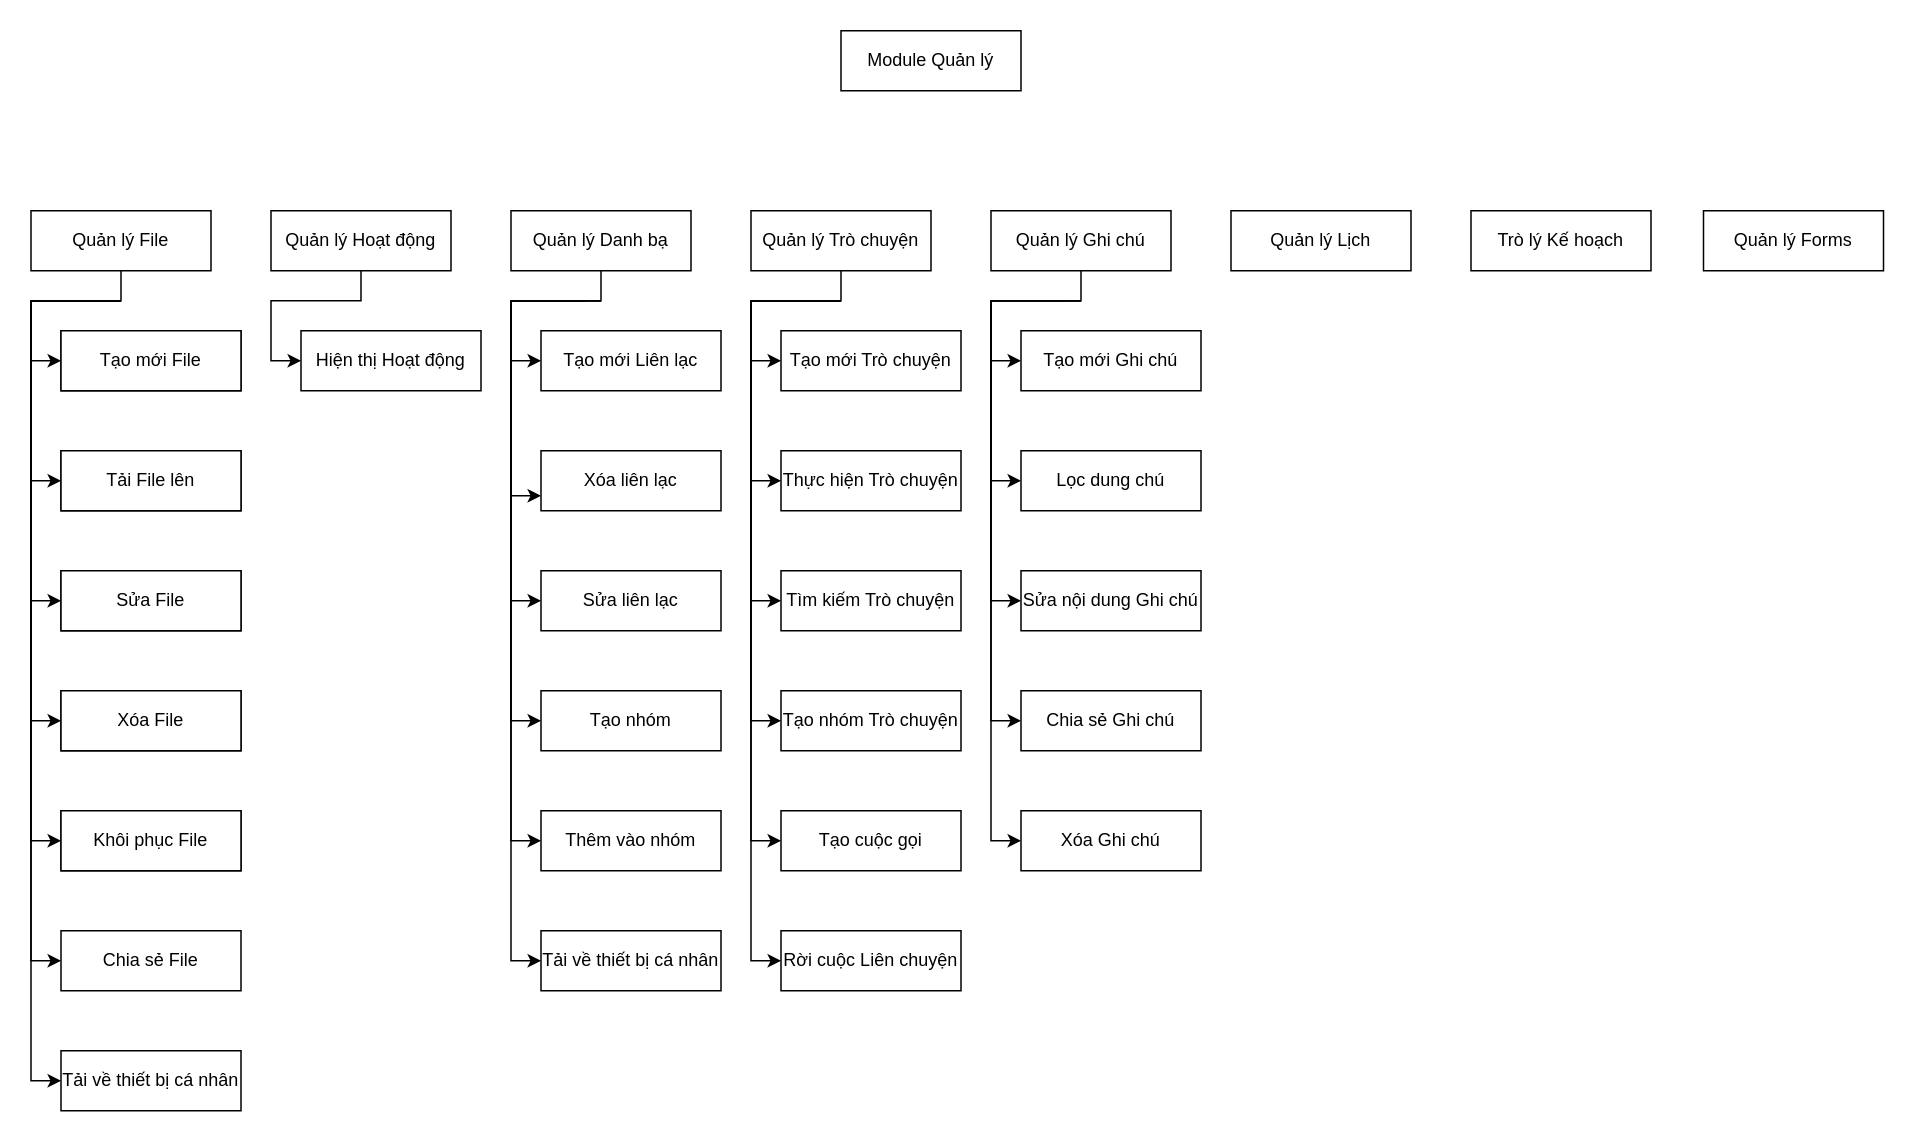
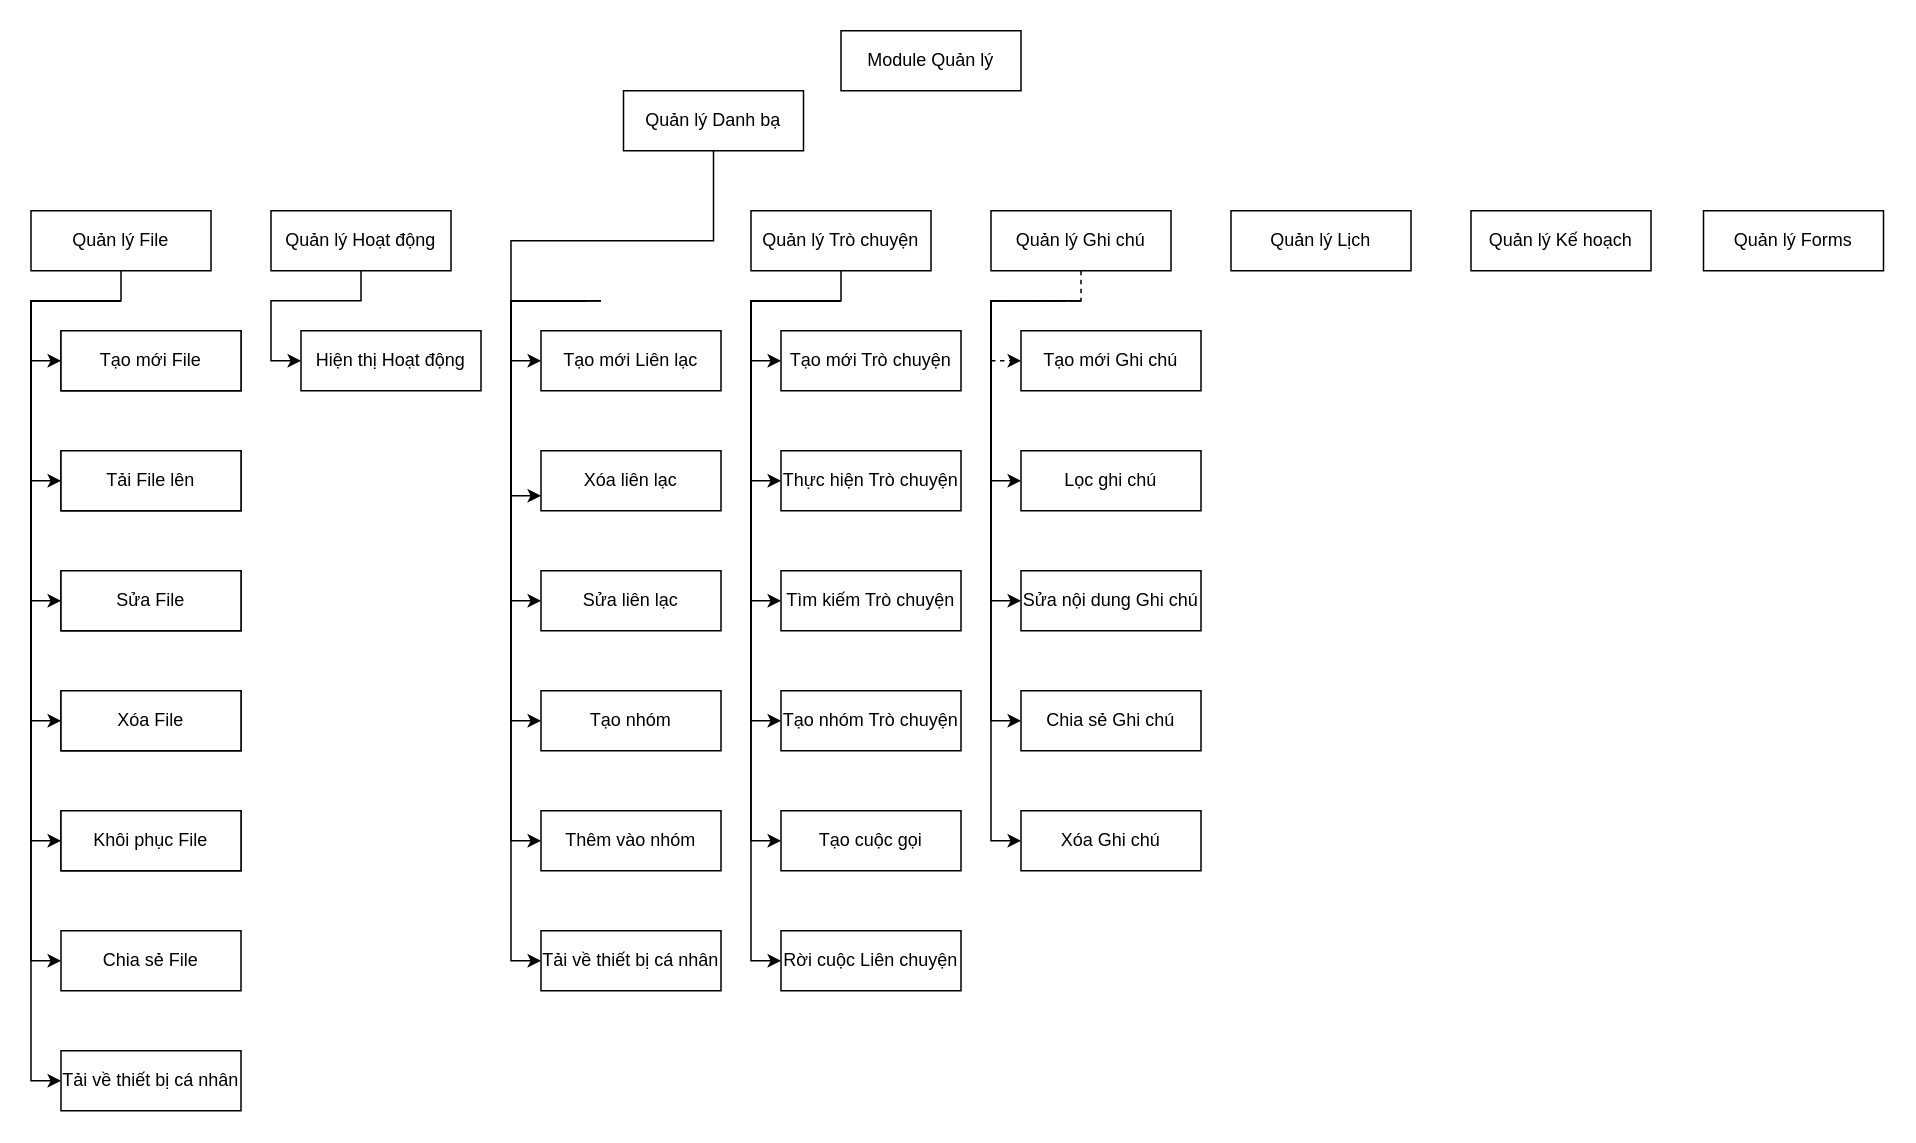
  <mxCell id="0" />
  <mxCell id="1" parent="0" />
  <mxCell id="2" value="Module Quản lý" style="rounded=0;whiteSpace=wrap;html=1;" vertex="1" parent="1"><mxGeometry x="560" y="20" width="120" height="40" as="geometry" /></mxCell>
  <mxCell id="3" style="edgeStyle=orthogonalEdgeStyle;rounded=0;orthogonalLoop=1;jettySize=auto;html=1;entryX=0;entryY=0.5;entryDx=0;entryDy=0;" edge="1" parent="1" source="10" target="35"><mxGeometry relative="1" as="geometry" /></mxCell>
  <mxCell id="4" style="edgeStyle=orthogonalEdgeStyle;rounded=0;orthogonalLoop=1;jettySize=auto;html=1;entryX=0;entryY=0.5;entryDx=0;entryDy=0;" edge="1" parent="1" target="36"><mxGeometry relative="1" as="geometry"><mxPoint x="80" y="200" as="sourcePoint" /><Array as="points"><mxPoint x="20" y="320" /></Array></mxGeometry></mxCell>
  <mxCell id="5" style="edgeStyle=orthogonalEdgeStyle;rounded=0;orthogonalLoop=1;jettySize=auto;html=1;entryX=0;entryY=0.5;entryDx=0;entryDy=0;" edge="1" parent="1" target="37"><mxGeometry relative="1" as="geometry"><mxPoint x="80" y="200" as="sourcePoint" /><Array as="points"><mxPoint x="20" y="400" /></Array></mxGeometry></mxCell>
  <mxCell id="6" style="edgeStyle=orthogonalEdgeStyle;rounded=0;orthogonalLoop=1;jettySize=auto;html=1;entryX=0;entryY=0.5;entryDx=0;entryDy=0;" edge="1" parent="1" target="38"><mxGeometry relative="1" as="geometry"><mxPoint x="80" y="200" as="sourcePoint" /><Array as="points"><mxPoint x="20" y="480" /></Array></mxGeometry></mxCell>
  <mxCell id="7" style="edgeStyle=orthogonalEdgeStyle;rounded=0;orthogonalLoop=1;jettySize=auto;html=1;entryX=0;entryY=0.5;entryDx=0;entryDy=0;" edge="1" parent="1" target="40"><mxGeometry relative="1" as="geometry"><mxPoint x="80" y="200" as="sourcePoint" /><Array as="points"><mxPoint x="20" y="560" /></Array></mxGeometry></mxCell>
  <mxCell id="8" style="edgeStyle=orthogonalEdgeStyle;rounded=0;orthogonalLoop=1;jettySize=auto;html=1;entryX=0;entryY=0.5;entryDx=0;entryDy=0;" edge="1" parent="1" target="39"><mxGeometry relative="1" as="geometry"><mxPoint x="80" y="200" as="sourcePoint" /><Array as="points"><mxPoint x="20" y="640" /></Array></mxGeometry></mxCell>
  <mxCell id="9" style="edgeStyle=orthogonalEdgeStyle;rounded=0;orthogonalLoop=1;jettySize=auto;html=1;entryX=0;entryY=0.5;entryDx=0;entryDy=0;" edge="1" parent="1" target="49"><mxGeometry relative="1" as="geometry"><mxPoint x="80" y="200" as="sourcePoint" /><Array as="points"><mxPoint x="20" y="720" /></Array></mxGeometry></mxCell>
  <mxCell id="10" value="Quản lý File" style="rounded=0;whiteSpace=wrap;html=1;" vertex="1" parent="1"><mxGeometry x="20" y="140" width="120" height="40" as="geometry" /></mxCell>
  <mxCell id="11" style="edgeStyle=orthogonalEdgeStyle;rounded=0;orthogonalLoop=1;jettySize=auto;html=1;entryX=0;entryY=0.5;entryDx=0;entryDy=0;" edge="1" parent="1" source="12" target="41"><mxGeometry relative="1" as="geometry" /></mxCell>
  <mxCell id="12" value="Quản lý Hoạt động" style="rounded=0;whiteSpace=wrap;html=1;" vertex="1" parent="1"><mxGeometry x="180" y="140" width="120" height="40" as="geometry" /></mxCell>
  <mxCell id="13" style="edgeStyle=orthogonalEdgeStyle;rounded=0;orthogonalLoop=1;jettySize=auto;html=1;entryX=0;entryY=0.5;entryDx=0;entryDy=0;" edge="1" parent="1" source="19" target="50"><mxGeometry relative="1" as="geometry" /></mxCell>
  <mxCell id="14" style="edgeStyle=orthogonalEdgeStyle;rounded=0;orthogonalLoop=1;jettySize=auto;html=1;entryX=0;entryY=0.5;entryDx=0;entryDy=0;" edge="1" parent="1" target="51"><mxGeometry relative="1" as="geometry"><mxPoint x="560" y="200" as="sourcePoint" /><Array as="points"><mxPoint x="500" y="320" /></Array></mxGeometry></mxCell>
  <mxCell id="15" style="edgeStyle=orthogonalEdgeStyle;rounded=0;orthogonalLoop=1;jettySize=auto;html=1;entryX=0;entryY=0.5;entryDx=0;entryDy=0;" edge="1" parent="1" target="52"><mxGeometry relative="1" as="geometry"><mxPoint x="560" y="200" as="sourcePoint" /><Array as="points"><mxPoint x="500" y="400" /></Array></mxGeometry></mxCell>
  <mxCell id="16" style="edgeStyle=orthogonalEdgeStyle;rounded=0;orthogonalLoop=1;jettySize=auto;html=1;entryX=0;entryY=0.5;entryDx=0;entryDy=0;" edge="1" parent="1" target="53"><mxGeometry relative="1" as="geometry"><mxPoint x="560" y="200" as="sourcePoint" /><Array as="points"><mxPoint x="500" y="480" /></Array></mxGeometry></mxCell>
  <mxCell id="17" style="edgeStyle=orthogonalEdgeStyle;rounded=0;orthogonalLoop=1;jettySize=auto;html=1;entryX=0;entryY=0.5;entryDx=0;entryDy=0;" edge="1" parent="1" target="54"><mxGeometry relative="1" as="geometry"><mxPoint x="560" y="200" as="sourcePoint" /><Array as="points"><mxPoint x="500" y="560" /></Array></mxGeometry></mxCell>
  <mxCell id="18" style="edgeStyle=orthogonalEdgeStyle;rounded=0;orthogonalLoop=1;jettySize=auto;html=1;entryX=0;entryY=0.5;entryDx=0;entryDy=0;" edge="1" parent="1" target="55"><mxGeometry relative="1" as="geometry"><mxPoint x="560" y="200" as="sourcePoint" /><Array as="points"><mxPoint x="500" y="640" /></Array></mxGeometry></mxCell>
  <mxCell id="19" value="Quản lý Trò chuyện" style="rounded=0;whiteSpace=wrap;html=1;" vertex="1" parent="1"><mxGeometry x="500" y="140" width="120" height="40" as="geometry" /></mxCell>
  <mxCell id="20" style="edgeStyle=orthogonalEdgeStyle;rounded=0;orthogonalLoop=1;jettySize=auto;html=1;entryX=0;entryY=0.5;entryDx=0;entryDy=0;" edge="1" parent="1" source="25" target="43"><mxGeometry relative="1" as="geometry" /></mxCell>
  <mxCell id="21" style="edgeStyle=orthogonalEdgeStyle;rounded=0;orthogonalLoop=1;jettySize=auto;html=1;entryX=0;entryY=0.75;entryDx=0;entryDy=0;" edge="1" parent="1" target="44"><mxGeometry relative="1" as="geometry"><mxPoint x="390" y="200" as="sourcePoint" /><Array as="points"><mxPoint x="340" y="330" /></Array></mxGeometry></mxCell>
  <mxCell id="22" style="edgeStyle=orthogonalEdgeStyle;rounded=0;orthogonalLoop=1;jettySize=auto;html=1;entryX=0;entryY=0.5;entryDx=0;entryDy=0;" edge="1" parent="1" target="45"><mxGeometry relative="1" as="geometry"><mxPoint x="400" y="200" as="sourcePoint" /><Array as="points"><mxPoint x="340" y="400" /></Array></mxGeometry></mxCell>
  <mxCell id="23" style="edgeStyle=orthogonalEdgeStyle;rounded=0;orthogonalLoop=1;jettySize=auto;html=1;entryX=0;entryY=0.5;entryDx=0;entryDy=0;" edge="1" parent="1" target="46"><mxGeometry relative="1" as="geometry"><mxPoint x="400" y="200" as="sourcePoint" /><Array as="points"><mxPoint x="340" y="480" /></Array></mxGeometry></mxCell>
  <mxCell id="24" style="edgeStyle=orthogonalEdgeStyle;rounded=0;orthogonalLoop=1;jettySize=auto;html=1;entryX=0;entryY=0.5;entryDx=0;entryDy=0;" edge="1" parent="1" target="48"><mxGeometry relative="1" as="geometry"><mxPoint x="390" y="200" as="sourcePoint" /><Array as="points"><mxPoint x="340" y="560" /></Array></mxGeometry></mxCell>
- <mxCell id="25" value="Quản lý Danh bạ" style="rounded=0;whiteSpace=wrap;html=1;" vertex="1" parent="1"><mxGeometry x="340" y="140" width="120" height="40" as="geometry" /></mxCell>
+ <mxCell id="25" value="Quản lý Danh bạ" style="rounded=0;whiteSpace=wrap;html=1;" vertex="1" parent="1"><mxGeometry x="415" y="60" width="120" height="40" as="geometry" /></mxCell>
  <mxCell id="26" value="Quản lý Lịch" style="rounded=0;whiteSpace=wrap;html=1;" vertex="1" parent="1"><mxGeometry x="820" y="140" width="120" height="40" as="geometry" /></mxCell>
- <mxCell id="27" style="edgeStyle=orthogonalEdgeStyle;rounded=0;orthogonalLoop=1;jettySize=auto;html=1;entryX=0;entryY=0.5;entryDx=0;entryDy=0;" edge="1" parent="1" source="32" target="61"><mxGeometry relative="1" as="geometry" /></mxCell>
+ <mxCell id="27" style="edgeStyle=orthogonalEdgeStyle;rounded=0;orthogonalLoop=1;jettySize=auto;html=1;entryX=0;entryY=0.5;entryDx=0;entryDy=0;dashed=1;" edge="1" parent="1" source="32" target="61"><mxGeometry relative="1" as="geometry" /></mxCell>
  <mxCell id="28" style="edgeStyle=orthogonalEdgeStyle;rounded=0;orthogonalLoop=1;jettySize=auto;html=1;entryX=0;entryY=0.5;entryDx=0;entryDy=0;" edge="1" parent="1" target="63"><mxGeometry relative="1" as="geometry"><mxPoint x="720" y="200" as="sourcePoint" /><Array as="points"><mxPoint x="660" y="320" /></Array></mxGeometry></mxCell>
  <mxCell id="29" style="edgeStyle=orthogonalEdgeStyle;rounded=0;orthogonalLoop=1;jettySize=auto;html=1;entryX=0;entryY=0.5;entryDx=0;entryDy=0;" edge="1" parent="1" target="62"><mxGeometry relative="1" as="geometry"><mxPoint x="710" y="200" as="sourcePoint" /><Array as="points"><mxPoint x="660" y="400" /></Array></mxGeometry></mxCell>
  <mxCell id="30" style="edgeStyle=orthogonalEdgeStyle;rounded=0;orthogonalLoop=1;jettySize=auto;html=1;entryX=0;entryY=0.5;entryDx=0;entryDy=0;" edge="1" parent="1" target="65"><mxGeometry relative="1" as="geometry"><mxPoint x="720" y="200" as="sourcePoint" /><Array as="points"><mxPoint x="660" y="480" /></Array></mxGeometry></mxCell>
  <mxCell id="31" style="edgeStyle=orthogonalEdgeStyle;rounded=0;orthogonalLoop=1;jettySize=auto;html=1;entryX=0;entryY=0.5;entryDx=0;entryDy=0;" edge="1" parent="1" target="64"><mxGeometry relative="1" as="geometry"><mxPoint x="720" y="200" as="sourcePoint" /><Array as="points"><mxPoint x="660" y="560" /></Array></mxGeometry></mxCell>
  <mxCell id="32" value="Quản lý Ghi chú" style="rounded=0;whiteSpace=wrap;html=1;" vertex="1" parent="1"><mxGeometry x="660" y="140" width="120" height="40" as="geometry" /></mxCell>
- <mxCell id="33" value="Trò lý Kế hoạch" style="rounded=0;whiteSpace=wrap;html=1;" vertex="1" parent="1"><mxGeometry x="980" y="140" width="120" height="40" as="geometry" /></mxCell>
+ <mxCell id="33" value="Quản lý Kế hoạch" style="rounded=0;whiteSpace=wrap;html=1;" vertex="1" parent="1"><mxGeometry x="980" y="140" width="120" height="40" as="geometry" /></mxCell>
  <mxCell id="34" value="Quản lý Forms" style="rounded=0;whiteSpace=wrap;html=1;" vertex="1" parent="1"><mxGeometry x="1135" y="140" width="120" height="40" as="geometry" /></mxCell>
  <mxCell id="35" value="Tạo mới File" style="rounded=0;whiteSpace=wrap;html=1;" vertex="1" parent="1"><mxGeometry x="40" y="220" width="120" height="40" as="geometry" /></mxCell>
  <mxCell id="36" value="Tải File lên" style="rounded=0;whiteSpace=wrap;html=1;" vertex="1" parent="1"><mxGeometry x="40" y="300" width="120" height="40" as="geometry" /></mxCell>
  <mxCell id="37" value="Sửa File" style="rounded=0;whiteSpace=wrap;html=1;" vertex="1" parent="1"><mxGeometry x="40" y="380" width="120" height="40" as="geometry" /></mxCell>
  <mxCell id="38" value="Xóa File" style="rounded=0;whiteSpace=wrap;html=1;" vertex="1" parent="1"><mxGeometry x="40" y="460" width="120" height="40" as="geometry" /></mxCell>
  <mxCell id="39" value="Chia sẻ File" style="rounded=0;whiteSpace=wrap;html=1;" vertex="1" parent="1"><mxGeometry x="40" y="620" width="120" height="40" as="geometry" /></mxCell>
  <mxCell id="40" value="Khôi phục File" style="rounded=0;whiteSpace=wrap;html=1;" vertex="1" parent="1"><mxGeometry x="40" y="540" width="120" height="40" as="geometry" /></mxCell>
  <mxCell id="41" value="Hiện thị Hoạt động" style="rounded=0;whiteSpace=wrap;html=1;" vertex="1" parent="1"><mxGeometry x="200" y="220" width="120" height="40" as="geometry" /></mxCell>
  <mxCell id="42" style="edgeStyle=orthogonalEdgeStyle;rounded=0;orthogonalLoop=1;jettySize=auto;html=1;entryX=0;entryY=0.5;entryDx=0;entryDy=0;" edge="1" parent="1" target="47"><mxGeometry relative="1" as="geometry"><mxPoint x="400" y="200" as="sourcePoint" /><Array as="points"><mxPoint x="340" y="640" /></Array></mxGeometry></mxCell>
  <mxCell id="43" value="Tạo mới Liên lạc" style="rounded=0;whiteSpace=wrap;html=1;" vertex="1" parent="1"><mxGeometry x="360" y="220" width="120" height="40" as="geometry" /></mxCell>
  <mxCell id="44" value="Xóa liên lạc" style="rounded=0;whiteSpace=wrap;html=1;" vertex="1" parent="1"><mxGeometry x="360" y="300" width="120" height="40" as="geometry" /></mxCell>
  <mxCell id="45" value="Sửa liên lạc" style="rounded=0;whiteSpace=wrap;html=1;" vertex="1" parent="1"><mxGeometry x="360" y="380" width="120" height="40" as="geometry" /></mxCell>
  <mxCell id="46" value="Tạo nhóm" style="rounded=0;whiteSpace=wrap;html=1;" vertex="1" parent="1"><mxGeometry x="360" y="460" width="120" height="40" as="geometry" /></mxCell>
  <mxCell id="47" value="Tải về thiết bị cá nhân" style="rounded=0;whiteSpace=wrap;html=1;" vertex="1" parent="1"><mxGeometry x="360" y="620" width="120" height="40" as="geometry" /></mxCell>
  <mxCell id="48" value="Thêm vào nhóm" style="rounded=0;whiteSpace=wrap;html=1;" vertex="1" parent="1"><mxGeometry x="360" y="540" width="120" height="40" as="geometry" /></mxCell>
  <mxCell id="49" value="Tải về thiết bị cá nhân" style="rounded=0;whiteSpace=wrap;html=1;" vertex="1" parent="1"><mxGeometry x="40" y="700" width="120" height="40" as="geometry" /></mxCell>
  <mxCell id="50" value="Tạo mới Trò chuyện" style="rounded=0;whiteSpace=wrap;html=1;" vertex="1" parent="1"><mxGeometry x="520" y="220" width="120" height="40" as="geometry" /></mxCell>
  <mxCell id="51" value="Thực hiện Trò chuyện" style="rounded=0;whiteSpace=wrap;html=1;" vertex="1" parent="1"><mxGeometry x="520" y="300" width="120" height="40" as="geometry" /></mxCell>
  <mxCell id="52" value="Tìm kiếm Trò chuyện" style="rounded=0;whiteSpace=wrap;html=1;" vertex="1" parent="1"><mxGeometry x="520" y="380" width="120" height="40" as="geometry" /></mxCell>
  <mxCell id="53" value="Tạo nhóm Trò chuyện" style="rounded=0;whiteSpace=wrap;html=1;" vertex="1" parent="1"><mxGeometry x="520" y="460" width="120" height="40" as="geometry" /></mxCell>
  <mxCell id="54" value="Tạo cuộc gọi" style="rounded=0;whiteSpace=wrap;html=1;" vertex="1" parent="1"><mxGeometry x="520" y="540" width="120" height="40" as="geometry" /></mxCell>
  <mxCell id="55" value="Rời cuộc Liên chuyện" style="rounded=0;whiteSpace=wrap;html=1;" vertex="1" parent="1"><mxGeometry x="520" y="620" width="120" height="40" as="geometry" /></mxCell>
  <mxCell id="56" value="Tạo mới File" style="rounded=0;whiteSpace=wrap;html=1;" vertex="1" parent="1"><mxGeometry x="40" y="220" width="120" height="40" as="geometry" /></mxCell>
  <mxCell id="57" value="Tải File lên" style="rounded=0;whiteSpace=wrap;html=1;" vertex="1" parent="1"><mxGeometry x="40" y="300" width="120" height="40" as="geometry" /></mxCell>
  <mxCell id="58" value="Sửa File" style="rounded=0;whiteSpace=wrap;html=1;" vertex="1" parent="1"><mxGeometry x="40" y="380" width="120" height="40" as="geometry" /></mxCell>
  <mxCell id="59" value="Xóa File" style="rounded=0;whiteSpace=wrap;html=1;" vertex="1" parent="1"><mxGeometry x="40" y="460" width="120" height="40" as="geometry" /></mxCell>
  <mxCell id="60" value="Khôi phục File" style="rounded=0;whiteSpace=wrap;html=1;" vertex="1" parent="1"><mxGeometry x="40" y="540" width="120" height="40" as="geometry" /></mxCell>
  <mxCell id="61" value="Tạo mới Ghi chú" style="rounded=0;whiteSpace=wrap;html=1;" vertex="1" parent="1"><mxGeometry x="680" y="220" width="120" height="40" as="geometry" /></mxCell>
  <mxCell id="62" value="Sửa nội dung Ghi chú" style="rounded=0;whiteSpace=wrap;html=1;" vertex="1" parent="1"><mxGeometry x="680" y="380" width="120" height="40" as="geometry" /></mxCell>
- <mxCell id="63" value="Lọc dung chú" style="rounded=0;whiteSpace=wrap;html=1;" vertex="1" parent="1"><mxGeometry x="680" y="300" width="120" height="40" as="geometry" /></mxCell>
+ <mxCell id="63" value="Lọc ghi chú" style="rounded=0;whiteSpace=wrap;html=1;" vertex="1" parent="1"><mxGeometry x="680" y="300" width="120" height="40" as="geometry" /></mxCell>
  <mxCell id="64" value="Xóa Ghi chú" style="rounded=0;whiteSpace=wrap;html=1;" vertex="1" parent="1"><mxGeometry x="680" y="540" width="120" height="40" as="geometry" /></mxCell>
  <mxCell id="65" value="Chia sẻ Ghi chú" style="rounded=0;whiteSpace=wrap;html=1;" vertex="1" parent="1"><mxGeometry x="680" y="460" width="120" height="40" as="geometry" /></mxCell>
